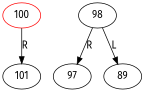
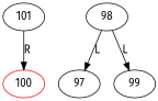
  digraph {
    fontname="Fira Sans"
    node [fontname="Fira Sans"]
    edge [fontname="Fira Sans"]
    100 [color=red]
    101
    98
    97
-   99 [label=89]
-   100 -> 101 [label=R]
-   98 -> 97 [label=R]
+   99
+   101 -> 100 [label=R]
+   98 -> 97 [label=L]
    98 -> 99 [label=L]
  }
